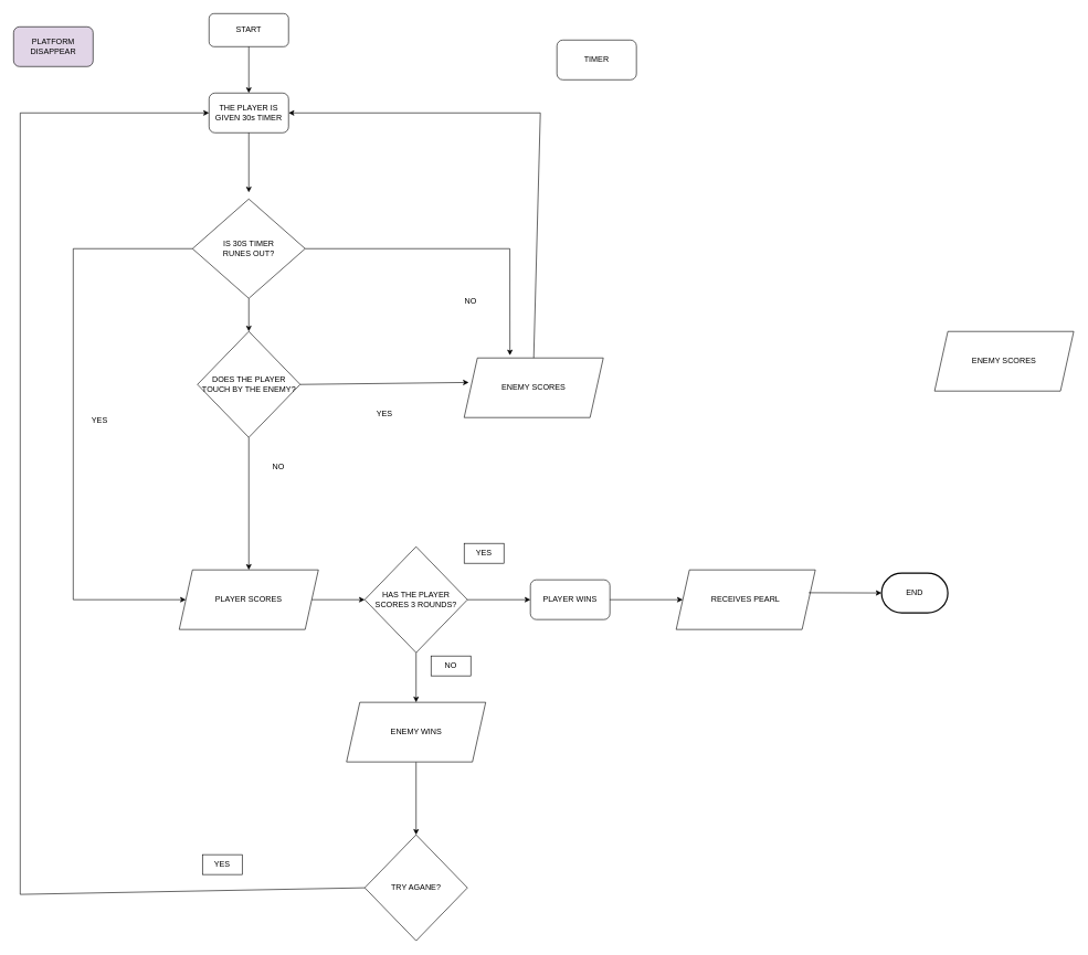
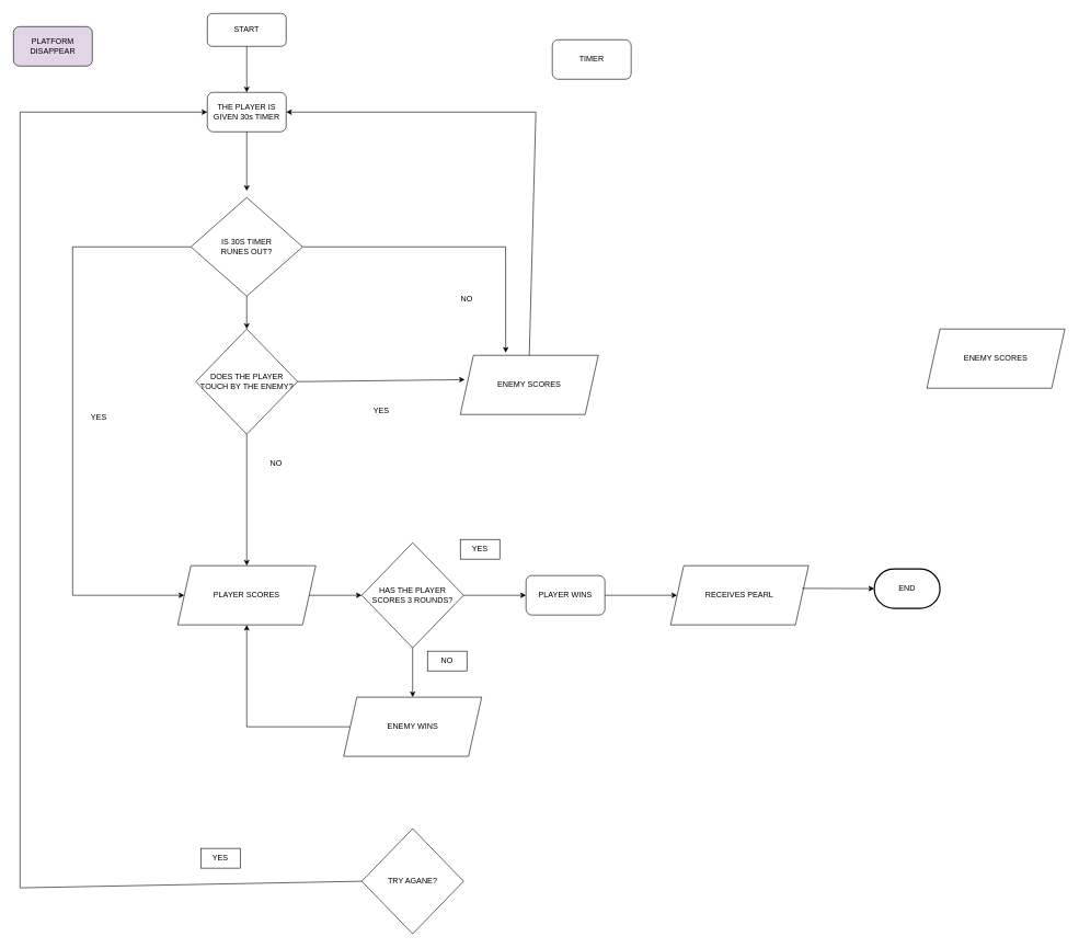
  <mxCell id="0" />
  <mxCell id="1" parent="0" />
  <mxCell id="2" value="START" style="rounded=1;whiteSpace=wrap;html=1;fillColor=default;strokeColor=default;fontColor=default;" parent="1" vertex="1"><mxGeometry x="315" y="20" width="120" height="50" as="geometry" /></mxCell>
  <mxCell id="3" value="" style="endArrow=classic;html=1;rounded=0;exitX=0.5;exitY=1;exitDx=0;exitDy=0;entryX=0.5;entryY=0;entryDx=0;entryDy=0;" parent="1" source="2" edge="1" target="4"><mxGeometry width="50" height="50" relative="1" as="geometry"><mxPoint x="590" y="330" as="sourcePoint" /><mxPoint x="530" y="150" as="targetPoint" /></mxGeometry></mxCell>
  <mxCell id="4" value="THE PLAYER IS GIVEN 30s TIMER " style="rounded=1;whiteSpace=wrap;html=1;fillColor=default;strokeColor=default;fontColor=default;" parent="1" vertex="1"><mxGeometry x="315" y="140" width="120" height="60" as="geometry" /></mxCell>
  <mxCell id="5" value="PLATFORM DISAPPEAR" style="rounded=1;whiteSpace=wrap;html=1;fillColor=#e1d5e7;" parent="1" vertex="1"><mxGeometry x="20" y="40" width="120" height="60" as="geometry" /></mxCell>
  <mxCell id="6" value="TIMER " style="rounded=1;whiteSpace=wrap;html=1;" parent="1" vertex="1"><mxGeometry x="840" y="60" width="120" height="60" as="geometry" /></mxCell>
  <mxCell id="7" value="DOES THE PLAYER TOUCH BY THE ENEMY?" style="rhombus;whiteSpace=wrap;html=1;fillColor=default;strokeColor=default;fontColor=default;" parent="1" vertex="1"><mxGeometry x="297.5" y="500" width="155" height="160" as="geometry" /></mxCell>
  <mxCell id="8" value="" style="endArrow=classic;html=1;rounded=0;exitX=1;exitY=0.5;exitDx=0;exitDy=0;entryX=0.033;entryY=0.411;entryDx=0;entryDy=0;entryPerimeter=0;" parent="1" source="7" target="10" edge="1"><mxGeometry width="50" height="50" relative="1" as="geometry"><mxPoint x="590" y="330" as="sourcePoint" /><mxPoint x="690" y="370" as="targetPoint" /></mxGeometry></mxCell>
  <mxCell id="9" value="YES" style="text;html=1;strokeColor=none;fillColor=none;align=center;verticalAlign=middle;whiteSpace=wrap;rounded=0;fontColor=default;" parent="1" vertex="1"><mxGeometry x="550" y="610" width="60" height="30" as="geometry" /></mxCell>
  <mxCell id="10" value="ENEMY SCORES" style="shape=parallelogram;perimeter=parallelogramPerimeter;whiteSpace=wrap;html=1;fixedSize=1;fillColor=default;strokeColor=default;fontColor=default;" parent="1" vertex="1"><mxGeometry x="700" y="540" width="210" height="90" as="geometry" /></mxCell>
  <mxCell id="11" value="" style="endArrow=classic;html=1;rounded=0;exitX=0.5;exitY=1;exitDx=0;exitDy=0;strokeColor=default;labelBackgroundColor=default;fontColor=default;" parent="1" source="7" target="19" edge="1"><mxGeometry width="50" height="50" relative="1" as="geometry"><mxPoint x="529.5" y="510" as="sourcePoint" /><mxPoint x="529.5" y="600" as="targetPoint" /><Array as="points" /></mxGeometry></mxCell>
  <mxCell id="12" style="rounded=0;orthogonalLoop=1;jettySize=auto;html=1;exitX=0;exitY=0.5;exitDx=0;exitDy=0;labelBackgroundColor=default;fontColor=default;strokeColor=default;fillColor=default;entryX=0;entryY=0.5;entryDx=0;entryDy=0;" edge="1" parent="1" source="15" target="19"><mxGeometry relative="1" as="geometry"><mxPoint x="120" y="1260" as="targetPoint" /><Array as="points"><mxPoint x="110" y="375" /><mxPoint x="110" y="905" /></Array></mxGeometry></mxCell>
  <mxCell id="13" style="edgeStyle=none;rounded=0;orthogonalLoop=1;jettySize=auto;html=1;labelBackgroundColor=default;fontColor=default;strokeColor=default;fillColor=default;entryX=0.329;entryY=-0.044;entryDx=0;entryDy=0;entryPerimeter=0;" edge="1" parent="1" source="15" target="10"><mxGeometry relative="1" as="geometry"><mxPoint x="790" y="380" as="targetPoint" /><Array as="points"><mxPoint x="769" y="375" /></Array></mxGeometry></mxCell>
  <mxCell id="14" value="" style="edgeStyle=none;rounded=0;orthogonalLoop=1;jettySize=auto;html=1;labelBackgroundColor=default;fontColor=default;strokeColor=default;fillColor=default;" edge="1" parent="1" source="15" target="7"><mxGeometry relative="1" as="geometry" /></mxCell>
  <mxCell id="15" value="&lt;div&gt;IS 30S TIMER &lt;br&gt;&lt;/div&gt;&lt;div&gt;RUNES OUT?&lt;/div&gt;" style="rhombus;whiteSpace=wrap;html=1;fillColor=default;strokeColor=default;fontColor=default;" parent="1" vertex="1"><mxGeometry x="290" y="300" width="170" height="150" as="geometry" /></mxCell>
  <mxCell id="16" value="NO" style="text;html=1;strokeColor=none;fillColor=none;align=center;verticalAlign=middle;whiteSpace=wrap;rounded=0;fontColor=default;" parent="1" vertex="1"><mxGeometry x="390" y="690" width="60" height="30" as="geometry" /></mxCell>
  <mxCell id="17" value="HAS THE PLAYER SCORES 3 ROUNDS?" style="rhombus;whiteSpace=wrap;html=1;fillColor=default;strokeColor=default;fontColor=default;" parent="1" vertex="1"><mxGeometry x="550" y="825" width="155" height="160" as="geometry" /></mxCell>
  <mxCell id="18" value="" style="endArrow=classic;html=1;rounded=0;exitX=0.5;exitY=0;exitDx=0;exitDy=0;entryX=1;entryY=0.5;entryDx=0;entryDy=0;" parent="1" source="10" target="4" edge="1"><mxGeometry width="50" height="50" relative="1" as="geometry"><mxPoint x="770" y="373.01" as="sourcePoint" /><mxPoint x="800" y="170" as="targetPoint" /><Array as="points"><mxPoint x="815" y="170" /></Array></mxGeometry></mxCell>
  <mxCell id="19" value="PLAYER SCORES" style="shape=parallelogram;perimeter=parallelogramPerimeter;whiteSpace=wrap;html=1;fixedSize=1;fillColor=default;strokeColor=default;fontColor=default;" parent="1" vertex="1"><mxGeometry x="270" y="860" width="210" height="90" as="geometry" /></mxCell>
  <mxCell id="20" value="" style="endArrow=classic;html=1;rounded=0;exitX=0.5;exitY=1;exitDx=0;exitDy=0;strokeColor=default;labelBackgroundColor=default;fontColor=default;" parent="1" source="4" edge="1"><mxGeometry width="50" height="50" relative="1" as="geometry"><mxPoint x="590" y="360" as="sourcePoint" /><mxPoint x="375" y="290" as="targetPoint" /></mxGeometry></mxCell>
  <mxCell id="21" value="ENEMY SCORES" style="shape=parallelogram;perimeter=parallelogramPerimeter;whiteSpace=wrap;html=1;fixedSize=1;" parent="1" vertex="1"><mxGeometry x="1410" y="500" width="210" height="90" as="geometry" /></mxCell>
  <mxCell id="22" value="" style="endArrow=classic;html=1;rounded=0;exitX=1;exitY=0.5;exitDx=0;exitDy=0;strokeColor=default;labelBackgroundColor=default;fontColor=default;entryX=0;entryY=0.5;entryDx=0;entryDy=0;fillColor=default;" parent="1" source="17" edge="1" target="25"><mxGeometry width="50" height="50" relative="1" as="geometry"><mxPoint x="590" y="840" as="sourcePoint" /><mxPoint x="790" y="880" as="targetPoint" /></mxGeometry></mxCell>
  <mxCell id="23" value="YES" style="text;html=1;strokeColor=default;fillColor=default;align=center;verticalAlign=middle;whiteSpace=wrap;rounded=0;fontColor=default;" parent="1" vertex="1"><mxGeometry x="700" y="820" width="60" height="30" as="geometry" /></mxCell>
  <mxCell id="24" value="RECEIVES PEARL" style="shape=parallelogram;perimeter=parallelogramPerimeter;whiteSpace=wrap;html=1;fixedSize=1;fillColor=default;strokeColor=default;fontColor=default;" parent="1" vertex="1"><mxGeometry x="1020" y="860" width="210" height="90" as="geometry" /></mxCell>
  <mxCell id="25" value="PLAYER WINS" style="rounded=1;whiteSpace=wrap;html=1;fillColor=default;strokeColor=default;fontColor=default;" parent="1" vertex="1"><mxGeometry x="800" y="875" width="120" height="60" as="geometry" /></mxCell>
  <mxCell id="26" value="" style="endArrow=classic;html=1;rounded=0;exitX=1;exitY=0.5;exitDx=0;exitDy=0;entryX=0;entryY=0.5;entryDx=0;entryDy=0;fillColor=default;strokeColor=default;fontColor=default;" parent="1" source="25" target="24" edge="1"><mxGeometry width="50" height="50" relative="1" as="geometry"><mxPoint x="940" y="889.5" as="sourcePoint" /><mxPoint x="1010" y="890" as="targetPoint" /></mxGeometry></mxCell>
  <mxCell id="27" value="" style="endArrow=classic;html=1;rounded=0;exitX=1;exitY=0.5;exitDx=0;exitDy=0;fillColor=default;strokeColor=default;fontColor=default;" parent="1" target="28" edge="1"><mxGeometry width="50" height="50" relative="1" as="geometry"><mxPoint x="1220" y="894.5" as="sourcePoint" /><mxPoint x="1306" y="894.5" as="targetPoint" /></mxGeometry></mxCell>
  <mxCell id="28" value="END" style="strokeWidth=2;html=1;shape=mxgraph.flowchart.terminator;whiteSpace=wrap;fillColor=default;strokeColor=default;fontColor=default;" parent="1" vertex="1"><mxGeometry x="1330" y="865" width="100" height="60" as="geometry" /></mxCell>
  <mxCell id="29" value="" style="endArrow=classic;html=1;rounded=0;exitX=1;exitY=0.5;exitDx=0;exitDy=0;entryX=0;entryY=0.5;entryDx=0;entryDy=0;fillColor=default;strokeColor=default;fontColor=default;" parent="1" source="19" target="17" edge="1"><mxGeometry width="50" height="50" relative="1" as="geometry"><mxPoint x="470" y="910" as="sourcePoint" /><mxPoint x="530" y="877" as="targetPoint" /></mxGeometry></mxCell>
  <mxCell id="30" value="" style="endArrow=classic;html=1;rounded=0;exitX=0.5;exitY=1;exitDx=0;exitDy=0;entryX=0.5;entryY=0;entryDx=0;entryDy=0;fillColor=default;strokeColor=default;fontColor=default;" parent="1" source="17" target="33" edge="1"><mxGeometry width="50" height="50" relative="1" as="geometry"><mxPoint x="700" y="890" as="sourcePoint" /><mxPoint x="600" y="1050" as="targetPoint" /></mxGeometry></mxCell>
  <mxCell id="31" value="NO" style="text;html=1;strokeColor=default;fillColor=default;align=center;verticalAlign=middle;whiteSpace=wrap;rounded=0;fontColor=default;" parent="1" vertex="1"><mxGeometry x="650" y="990" width="60" height="30" as="geometry" /></mxCell>
- <mxCell id="32" style="edgeStyle=orthogonalEdgeStyle;rounded=0;orthogonalLoop=1;jettySize=auto;html=1;entryX=0.5;entryY=0;entryDx=0;entryDy=0;labelBackgroundColor=default;fontColor=default;strokeColor=default;fillColor=default;" edge="1" parent="1" source="33" target="34"><mxGeometry relative="1" as="geometry" /></mxCell>
+ <mxCell id="32" style="edgeStyle=orthogonalEdgeStyle;rounded=0;orthogonalLoop=1;jettySize=auto;html=1;labelBackgroundColor=default;fontColor=default;strokeColor=default;fillColor=default;" edge="1" parent="1" source="33" target="19"><mxGeometry relative="1" as="geometry" /></mxCell>
  <mxCell id="33" value="ENEMY WINS" style="shape=parallelogram;perimeter=parallelogramPerimeter;whiteSpace=wrap;html=1;fixedSize=1;fillColor=default;strokeColor=default;fontColor=default;" parent="1" vertex="1"><mxGeometry x="522.5" y="1060" width="210" height="90" as="geometry" /></mxCell>
  <mxCell id="34" value="TRY AGANE?" style="rhombus;whiteSpace=wrap;html=1;fillColor=default;strokeColor=default;fontColor=default;" parent="1" vertex="1"><mxGeometry x="550" y="1260" width="155" height="160" as="geometry" /></mxCell>
  <mxCell id="35" value="" style="endArrow=classic;html=1;rounded=0;exitX=0;exitY=0.5;exitDx=0;exitDy=0;entryX=0;entryY=0.5;entryDx=0;entryDy=0;" parent="1" source="34" target="4" edge="1"><mxGeometry width="50" height="50" relative="1" as="geometry"><mxPoint x="418.75" y="1290" as="sourcePoint" /><mxPoint x="30" y="150" as="targetPoint" /><Array as="points"><mxPoint x="30" y="1350" /><mxPoint x="30" y="170" /></Array></mxGeometry></mxCell>
  <mxCell id="36" value="YES" style="text;html=1;strokeColor=default;fillColor=default;align=center;verticalAlign=middle;whiteSpace=wrap;rounded=0;fontColor=default;" parent="1" vertex="1"><mxGeometry x="305" y="1290" width="60" height="30" as="geometry" /></mxCell>
  <mxCell id="37" value="YES" style="text;html=1;strokeColor=none;fillColor=none;align=center;verticalAlign=middle;whiteSpace=wrap;rounded=0;fontColor=default;" vertex="1" parent="1"><mxGeometry x="120" y="620" width="60" height="30" as="geometry" /></mxCell>
  <mxCell id="38" value="NO" style="text;html=1;strokeColor=none;fillColor=none;align=center;verticalAlign=middle;whiteSpace=wrap;rounded=0;fontColor=default;" vertex="1" parent="1"><mxGeometry x="680" y="440" width="60" height="30" as="geometry" /></mxCell>
